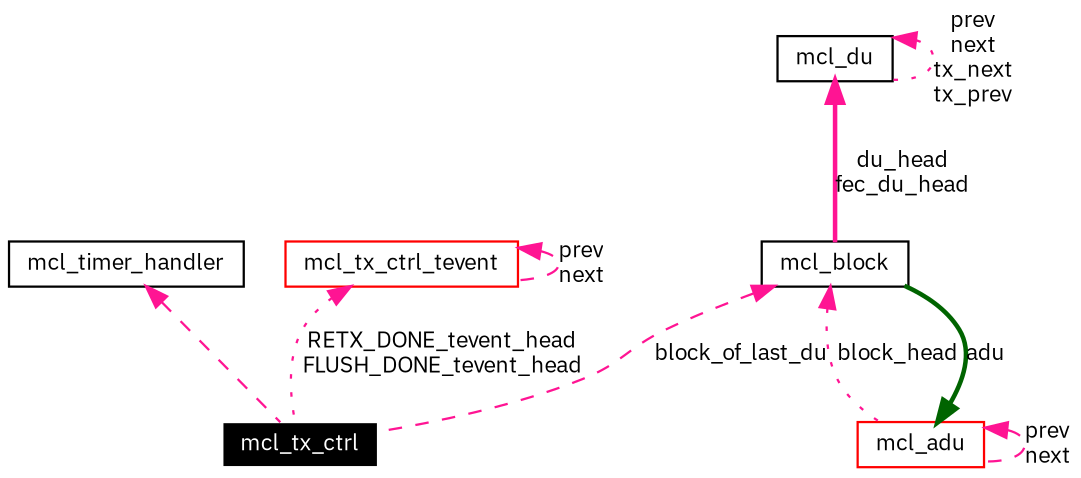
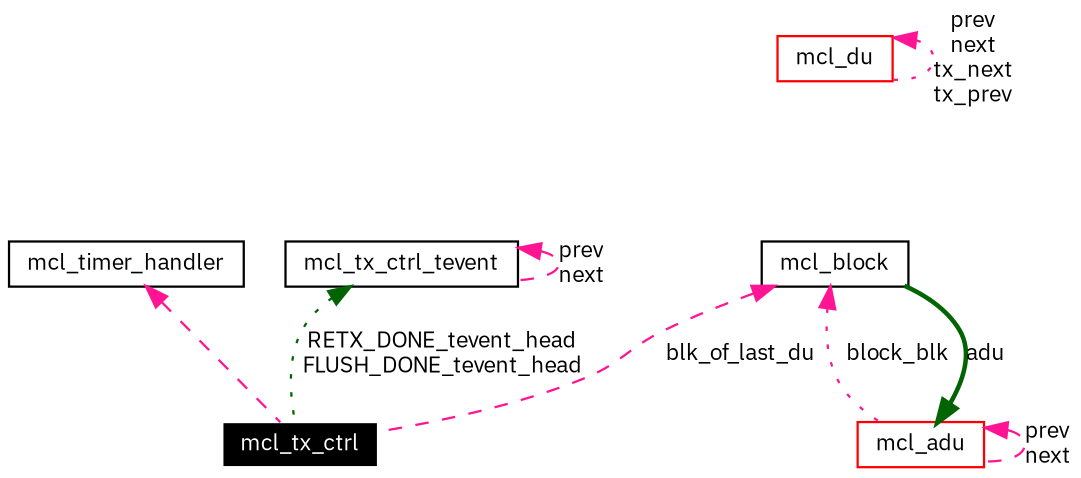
  digraph {
    fontname="IBM Plex Sans"
    node [color=black fontname="IBM Plex Sans" fontsize=10 shape=record]
    edge [color=deeppink dir=back fontname="IBM Plex Sans" fontsize=10 labelfontname=Helvetica labelfontsize=10 style=dashed]
    n1 [color=white fillcolor=black fontcolor=white height=0.2 label=mcl_tx_ctrl style=filled width=0.4]
    n2 [height=0.2 label=mcl_timer_handler width=0.4]
-   n3 [color=red height=0.2 label=mcl_tx_ctrl_tevent width=0.4]
+   n3 [height=0.2 label=mcl_tx_ctrl_tevent width=0.4]
    n4 [height=0.2 label=mcl_block width=0.4]
    n5 [color=red height=0.2 label=mcl_adu width=0.4]
-   n6 [height=0.2 label=mcl_du width=0.4]
+   n6 [color=red height=0.2 label=mcl_du width=0.4]
    n2 -> n1
-   n3 -> n1 [label="RETX_DONE_tevent_head\nFLUSH_DONE_tevent_head" style=dotted]
+   n3 -> n1 [color=darkgreen label="RETX_DONE_tevent_head\nFLUSH_DONE_tevent_head" style=dotted]
    n3 -> n3 [label="prev\nnext"]
-   n4 -> n1 [label=block_of_last_du]
-   n4 -> n5 [label=block_head style=dotted]
+   n4 -> n1 [label=blk_of_last_du]
+   n4 -> n5 [label=block_blk style=dotted]
    n5 -> n4 [color=darkgreen label=adu style=bold]
    n5 -> n5 [label="prev\nnext"]
-   n6 -> n4 [label="du_head\nfec_du_head" style=bold]
    n6 -> n6 [label="prev\nnext\ntx_next\ntx_prev" style=dotted]
  }
